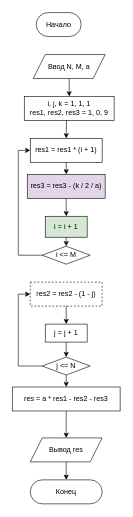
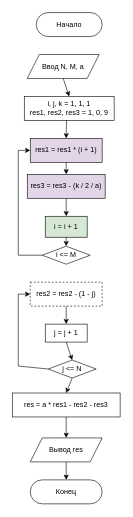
  <mxCell id="0" />
  <mxCell id="1" parent="0" />
- <mxCell id="2" value="Начало" style="rounded=1;whiteSpace=wrap;html=1;arcSize=50;" vertex="1" parent="1"><mxGeometry x="60" y="20" width="75" height="40" as="geometry" /></mxCell>
- <mxCell id="3" value="Ввод N, M, a" style="shape=parallelogram;perimeter=parallelogramPerimeter;whiteSpace=wrap;html=1;fixedSize=1;" vertex="1" parent="1"><mxGeometry x="55" y="90" width="120" height="40" as="geometry" /></mxCell>
+ <mxCell id="2" value="Начало" style="rounded=1;whiteSpace=wrap;html=1;arcSize=50;" vertex="1" parent="1"><mxGeometry x="60" y="20" width="110" height="40" as="geometry" /></mxCell>
+ <mxCell id="3" value="Ввод N, M, a" style="shape=parallelogram;perimeter=parallelogramPerimeter;whiteSpace=wrap;html=1;fixedSize=1;" vertex="1" parent="1"><mxGeometry x="45" y="90" width="120" height="40" as="geometry" /></mxCell>
  <mxCell id="4" value="i, j, k = 1, 1, 1&lt;div&gt;res1, res2, res3 = 1, 0, 9&lt;/div&gt;" style="rounded=0;whiteSpace=wrap;html=1;" vertex="1" parent="1"><mxGeometry x="40" y="160" width="150" height="40" as="geometry" /></mxCell>
- <mxCell id="5" value="res1 = res1 * (i + 1)" style="rounded=0;whiteSpace=wrap;html=1;" vertex="1" parent="1"><mxGeometry x="50" y="230" width="120" height="40" as="geometry" /></mxCell>
+ <mxCell id="5" value="res1 = res1 * (i + 1)" style="rounded=0;whiteSpace=wrap;html=1;fillColor=#e1d5e7;" vertex="1" parent="1"><mxGeometry x="50" y="230" width="120" height="40" as="geometry" /></mxCell>
  <mxCell id="6" value="" style="endArrow=classic;html=1;rounded=0;exitX=0.5;exitY=1;exitDx=0;exitDy=0;" edge="1" parent="1" source="5"><mxGeometry width="50" height="50" relative="1" as="geometry"><mxPoint x="-140" y="380" as="sourcePoint" /><mxPoint x="110" y="290" as="targetPoint" /></mxGeometry></mxCell>
  <mxCell id="7" value="" style="endArrow=classic;html=1;rounded=0;exitX=0;exitY=0.5;exitDx=0;exitDy=0;entryX=0;entryY=0.5;entryDx=0;entryDy=0;" edge="1" parent="1" source="17" target="5"><mxGeometry width="50" height="50" relative="1" as="geometry"><mxPoint x="90" y="380" as="sourcePoint" /><mxPoint x="110" y="140" as="targetPoint" /><Array as="points"><mxPoint x="30" y="425" /><mxPoint x="30" y="250" /></Array></mxGeometry></mxCell>
  <mxCell id="8" value="" style="endArrow=classic;html=1;rounded=0;exitX=0.5;exitY=1;exitDx=0;exitDy=0;entryX=0.5;entryY=0;entryDx=0;entryDy=0;" edge="1" parent="1" source="3" target="4"><mxGeometry width="50" height="50" relative="1" as="geometry"><mxPoint x="-145" y="230" as="sourcePoint" /><mxPoint x="-95" y="180" as="targetPoint" /></mxGeometry></mxCell>
  <mxCell id="9" value="Вывод res" style="shape=parallelogram;perimeter=parallelogramPerimeter;whiteSpace=wrap;html=1;fixedSize=1;" vertex="1" parent="1"><mxGeometry x="50" y="730" width="120" height="40" as="geometry" /></mxCell>
  <mxCell id="10" value="" style="endArrow=classic;html=1;rounded=0;exitX=0.5;exitY=1;exitDx=0;exitDy=0;" edge="1" parent="1" source="9" target="11"><mxGeometry width="50" height="50" relative="1" as="geometry"><mxPoint x="-100" y="800" as="sourcePoint" /><mxPoint x="-100" y="730" as="targetPoint" /></mxGeometry></mxCell>
  <mxCell id="11" value="Конец" style="rounded=1;whiteSpace=wrap;html=1;arcSize=50;" vertex="1" parent="1"><mxGeometry x="50" y="800" width="120" height="40" as="geometry" /></mxCell>
  <mxCell id="12" value="res3 = res3 - (k / 2 / a)" style="rounded=0;whiteSpace=wrap;html=1;fillColor=#e1d5e7;" vertex="1" parent="1"><mxGeometry x="45" y="290" width="130" height="40" as="geometry" /></mxCell>
  <mxCell id="13" value="" style="endArrow=classic;html=1;rounded=0;exitX=0.5;exitY=1;exitDx=0;exitDy=0;" edge="1" parent="1" source="12"><mxGeometry width="50" height="50" relative="1" as="geometry"><mxPoint x="10" y="460" as="sourcePoint" /><mxPoint x="110" y="360" as="targetPoint" /></mxGeometry></mxCell>
- <mxCell id="14" value="res = a * res1 - res2 - res3" style="rounded=0;whiteSpace=wrap;html=1;" vertex="1" parent="1"><mxGeometry x="20" y="645" width="180" height="40" as="geometry" /></mxCell>
+ <mxCell id="14" value="res = a * res1 - res2 - res3" style="rounded=0;whiteSpace=wrap;html=1;" vertex="1" parent="1"><mxGeometry x="20" y="655" width="180" height="40" as="geometry" /></mxCell>
  <mxCell id="15" value="" style="endArrow=classic;html=1;rounded=0;exitX=0.5;exitY=1;exitDx=0;exitDy=0;entryX=0.5;entryY=0;entryDx=0;entryDy=0;" edge="1" parent="1" source="14" target="9"><mxGeometry width="50" height="50" relative="1" as="geometry"><mxPoint x="-260" y="750" as="sourcePoint" /><mxPoint x="-210" y="700" as="targetPoint" /></mxGeometry></mxCell>
  <mxCell id="16" value="i = i + 1" style="rounded=0;whiteSpace=wrap;html=1;fillColor=#d5e8d4;" vertex="1" parent="1"><mxGeometry x="75" y="360" width="70" height="35" as="geometry" /></mxCell>
  <mxCell id="17" value="i &amp;lt;= M" style="rhombus;whiteSpace=wrap;html=1;" vertex="1" parent="1"><mxGeometry x="70" y="410" width="80" height="30" as="geometry" /></mxCell>
  <mxCell id="18" value="" style="endArrow=classic;html=1;rounded=0;exitX=0.5;exitY=1;exitDx=0;exitDy=0;" edge="1" parent="1" source="16" target="17"><mxGeometry width="50" height="50" relative="1" as="geometry"><mxPoint x="-70" y="440" as="sourcePoint" /><mxPoint x="-20" y="390" as="targetPoint" /></mxGeometry></mxCell>
  <mxCell id="19" value="res2 = res2 - (1 - j)" style="rounded=0;whiteSpace=wrap;html=1;dashed=1;" vertex="1" parent="1"><mxGeometry x="50" y="470" width="120" height="40" as="geometry" /></mxCell>
  <mxCell id="20" value="" style="endArrow=classic;html=1;rounded=0;exitX=0.5;exitY=1;exitDx=0;exitDy=0;" edge="1" parent="1" source="19"><mxGeometry width="50" height="50" relative="1" as="geometry"><mxPoint x="110" y="530" as="sourcePoint" /><mxPoint x="110" y="540" as="targetPoint" /></mxGeometry></mxCell>
  <mxCell id="21" value="j = j + 1" style="rounded=0;whiteSpace=wrap;html=1;" vertex="1" parent="1"><mxGeometry x="75" y="540" width="70" height="30" as="geometry" /></mxCell>
- <mxCell id="22" value="j &amp;lt;= N" style="rhombus;whiteSpace=wrap;html=1;" vertex="1" parent="1"><mxGeometry x="70" y="595" width="80" height="30" as="geometry" /></mxCell>
+ <mxCell id="22" value="j &amp;lt;= N" style="rhombus;whiteSpace=wrap;html=1;" vertex="1" parent="1"><mxGeometry x="80" y="600" width="80" height="30" as="geometry" /></mxCell>
  <mxCell id="23" value="" style="endArrow=classic;html=1;rounded=0;exitX=0.5;exitY=1;exitDx=0;exitDy=0;entryX=0.5;entryY=0;entryDx=0;entryDy=0;" edge="1" parent="1" source="21" target="22"><mxGeometry width="50" height="50" relative="1" as="geometry"><mxPoint x="-70" y="595" as="sourcePoint" /><mxPoint x="-20" y="545" as="targetPoint" /></mxGeometry></mxCell>
  <mxCell id="24" value="" style="endArrow=classic;html=1;rounded=0;exitX=0;exitY=0.5;exitDx=0;exitDy=0;entryX=0;entryY=0.5;entryDx=0;entryDy=0;" edge="1" parent="1" source="22" target="19"><mxGeometry width="50" height="50" relative="1" as="geometry"><mxPoint x="-50" y="635" as="sourcePoint" /><mxPoint x="0" y="545" as="targetPoint" /><Array as="points"><mxPoint x="30" y="610" /><mxPoint x="30" y="490" /></Array></mxGeometry></mxCell>
  <mxCell id="25" value="" style="endArrow=classic;html=1;rounded=0;exitX=0.5;exitY=1;exitDx=0;exitDy=0;entryX=0.5;entryY=0;entryDx=0;entryDy=0;" edge="1" parent="1" source="22" target="14"><mxGeometry width="50" height="50" relative="1" as="geometry"><mxPoint x="-100" y="715" as="sourcePoint" /><mxPoint x="-50" y="665" as="targetPoint" /></mxGeometry></mxCell>
  <mxCell id="26" value="" style="endArrow=classic;html=1;rounded=0;exitX=0.47;exitY=0.982;exitDx=0;exitDy=0;entryX=0.5;entryY=0;entryDx=0;entryDy=0;exitPerimeter=0;" edge="1" parent="1" source="4" target="5"><mxGeometry width="50" height="50" relative="1" as="geometry"><mxPoint x="-15" y="250" as="sourcePoint" /><mxPoint x="35" y="200" as="targetPoint" /></mxGeometry></mxCell>
